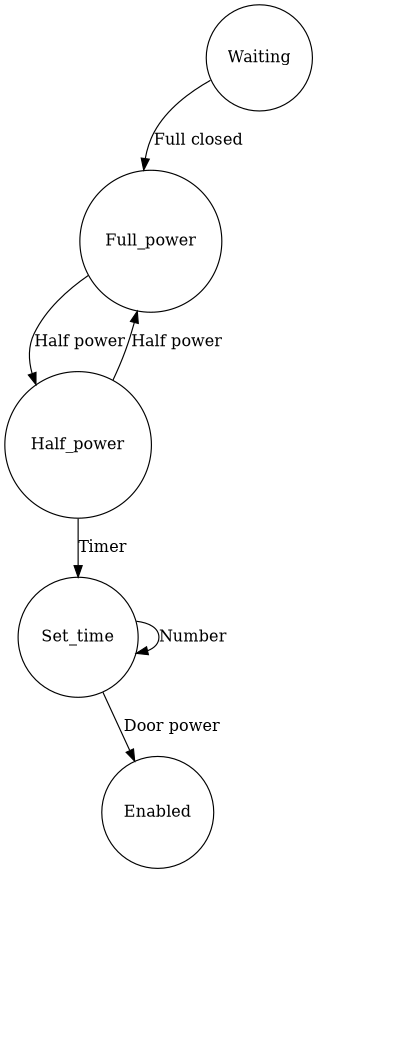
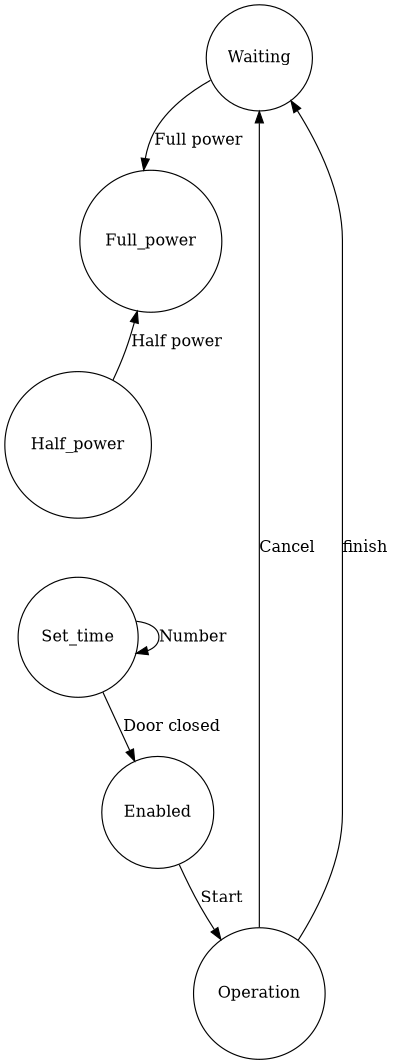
  digraph {
    rankdir=TB
    node [shape=circle]
    Waiting
    Full_power
    Half_power
    Set_time
    Enabled
-   Waiting -> Full_power [label="Full closed"]
-   Full_power -> Half_power [label="Half power"]
+   Operation
+   Waiting -> Full_power [label="Full power"]
    Half_power -> Full_power [label="Half power"]
-   Half_power -> Set_time [label=Timer]
    Set_time -> Set_time [label=Number]
-   Set_time -> Enabled [label="Door power"]
+   Set_time -> Enabled [label="Door closed"]
+   Enabled -> Operation [label=Start]
+   Operation -> Waiting [label=Cancel]
+   Operation -> Waiting [label=finish]
  }
